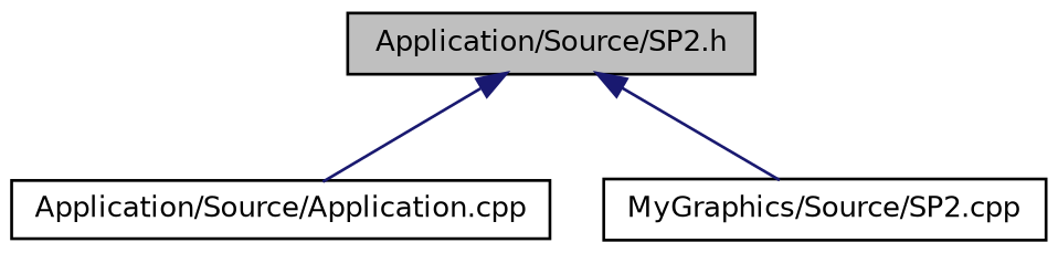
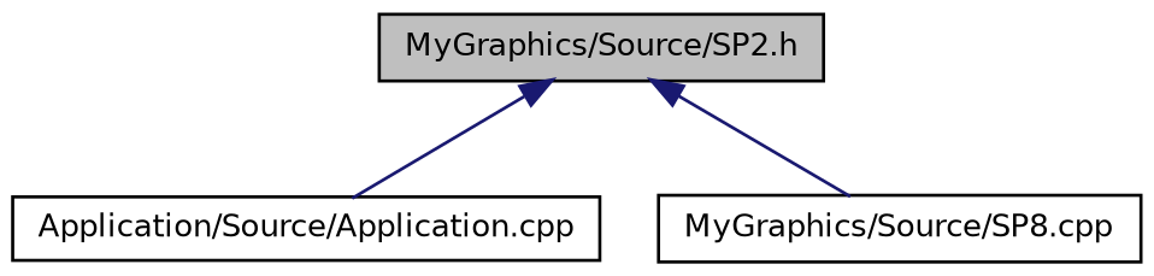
  digraph {
    node [color=black fontname=Helvetica fontsize=10 shape=record]
    edge [color=midnightblue dir=back fontname=Helvetica fontsize=10 labelfontname=Helvetica labelfontsize=10 style=solid]
-   n1 [fillcolor=grey75 fontcolor=black height=0.2 label="Application/Source/SP2.h" style=filled width=0.4]
+   n1 [fillcolor=grey75 fontcolor=black height=0.2 label="MyGraphics/Source/SP2.h" style=filled width=0.4]
    n2 [height=0.2 label="Application/Source/Application.cpp" width=0.4]
-   n3 [height=0.2 label="MyGraphics/Source/SP2.cpp" width=0.4]
+   n3 [height=0.2 label="MyGraphics/Source/SP8.cpp" width=0.4]
    n1 -> n2
    n1 -> n3
  }
